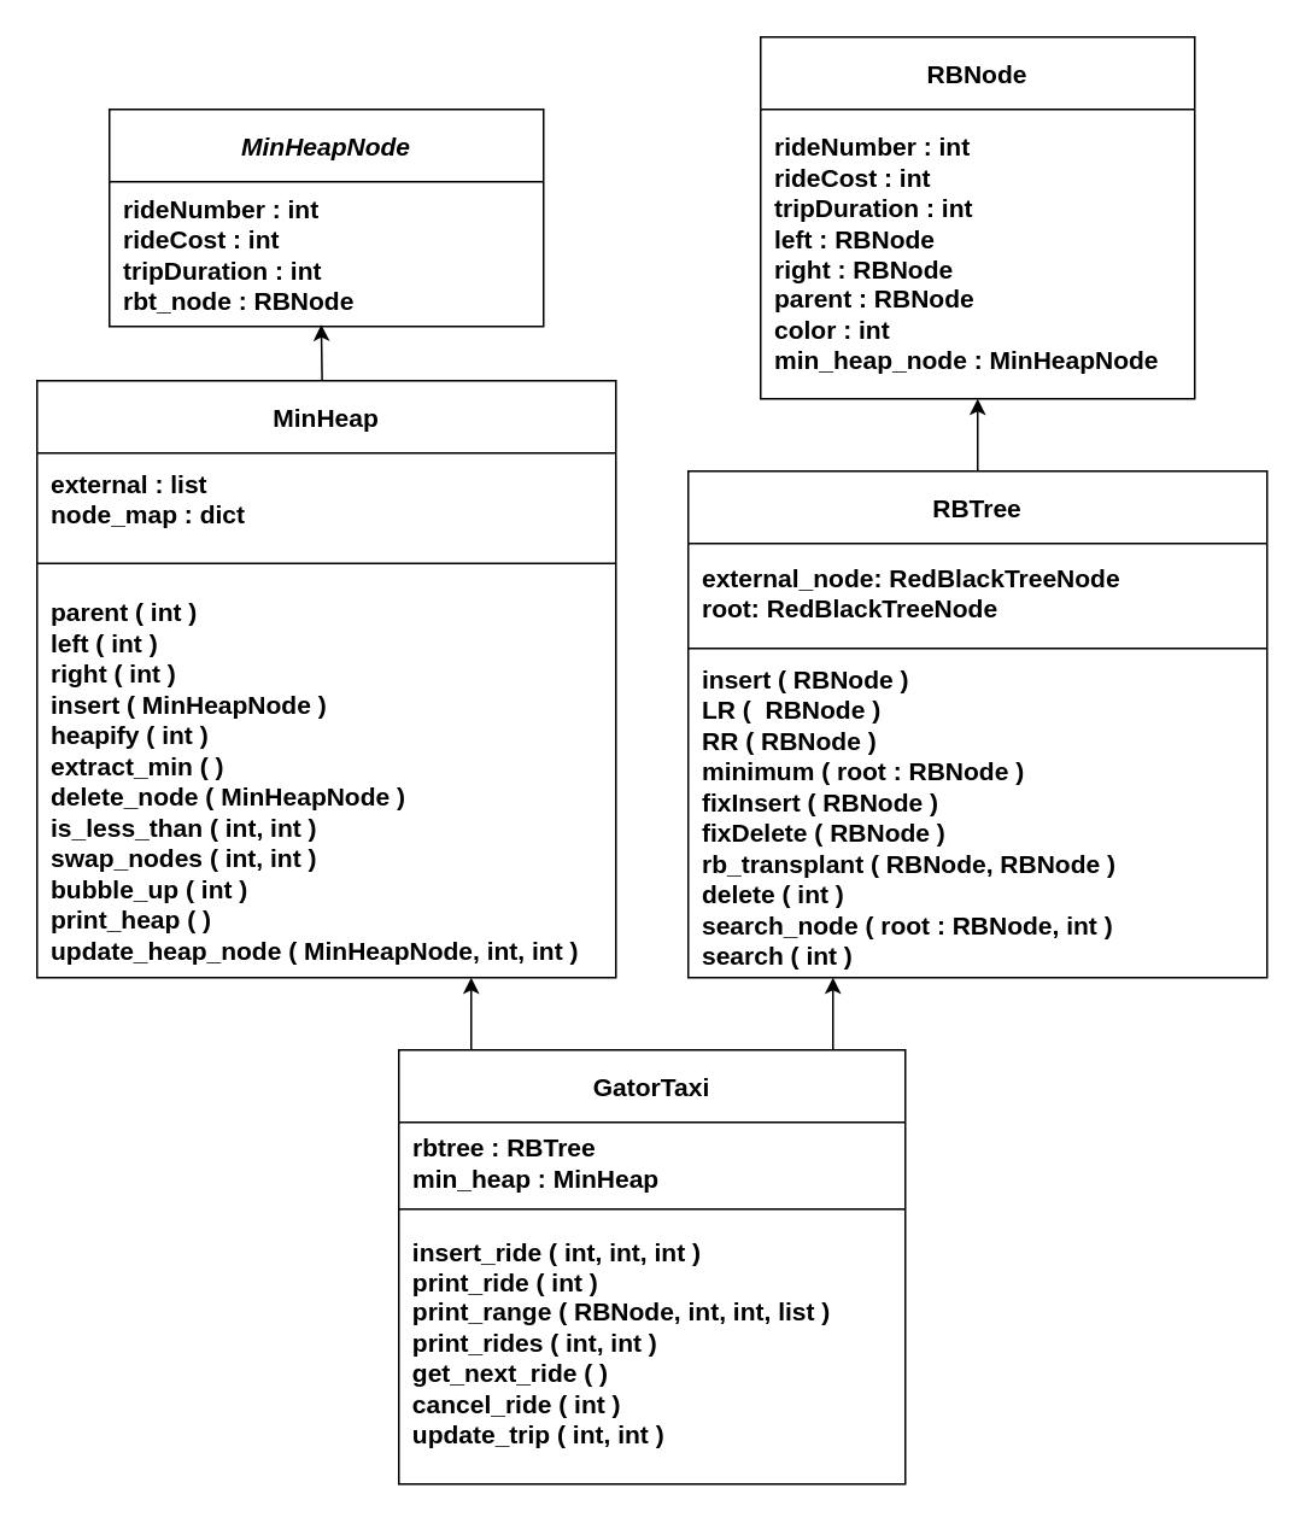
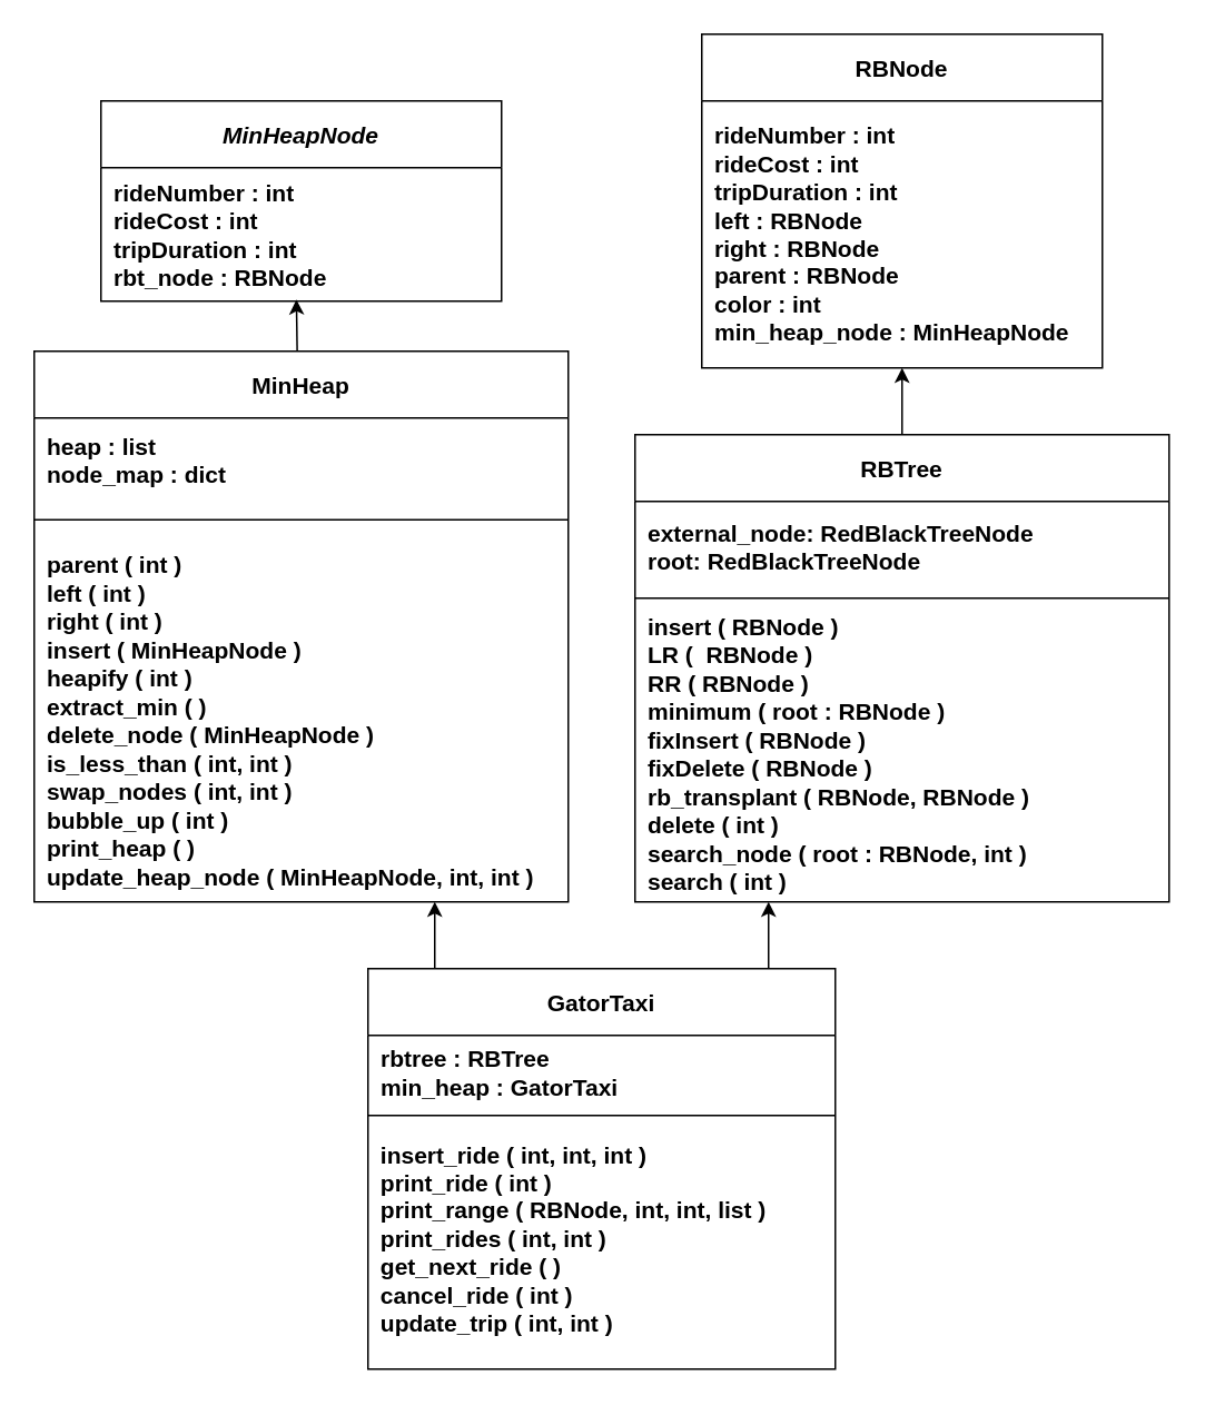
  <mxCell id="0" />
  <mxCell id="1" parent="0" />
  <mxCell id="2" value="MinHeapNode" style="swimlane;fontStyle=3;align=center;verticalAlign=middle;childLayout=stackLayout;horizontal=1;startSize=40;horizontalStack=0;resizeParent=1;resizeLast=0;collapsible=1;marginBottom=0;rounded=0;shadow=0;strokeWidth=1;spacing=4;fontSize=14;labelBorderColor=none;labelBackgroundColor=none;" parent="1" vertex="1"><mxGeometry x="60" y="60" width="240" height="120" as="geometry"><mxRectangle x="230" y="140" width="160" height="26" as="alternateBounds" /></mxGeometry></mxCell>
  <mxCell id="3" value="rideNumber : int &#10;rideCost : int&#10;tripDuration : int&#10;rbt_node : RBNode" style="text;align=left;verticalAlign=middle;spacingLeft=4;spacingRight=4;overflow=hidden;rotatable=0;points=[[0,0.5],[1,0.5]];portConstraint=eastwest;spacing=4;fontSize=14;labelBorderColor=none;fontStyle=1;labelBackgroundColor=none;" parent="2" vertex="1"><mxGeometry y="40" width="240" height="80" as="geometry" /></mxCell>
  <mxCell id="4" value="MinHeap" style="swimlane;fontStyle=1;align=center;verticalAlign=middle;childLayout=stackLayout;horizontal=1;startSize=40;horizontalStack=0;resizeParent=1;resizeLast=0;collapsible=1;marginBottom=0;rounded=0;shadow=0;strokeWidth=1;spacing=4;fontSize=14;labelBorderColor=none;labelBackgroundColor=none;" parent="1" vertex="1"><mxGeometry x="20" y="210" width="320" height="330" as="geometry"><mxRectangle x="130" y="380" width="160" height="26" as="alternateBounds" /></mxGeometry></mxCell>
- <mxCell id="5" value="external : list&#10;node_map : dict" style="text;align=left;verticalAlign=middle;spacingLeft=4;spacingRight=4;overflow=hidden;rotatable=0;points=[[0,0.5],[1,0.5]];portConstraint=eastwest;spacing=4;fontSize=14;labelBorderColor=none;fontStyle=1;labelBackgroundColor=none;" parent="4" vertex="1"><mxGeometry y="40" width="320" height="50" as="geometry" /></mxCell>
+ <mxCell id="5" value="heap : list&#10;node_map : dict" style="text;align=left;verticalAlign=middle;spacingLeft=4;spacingRight=4;overflow=hidden;rotatable=0;points=[[0,0.5],[1,0.5]];portConstraint=eastwest;spacing=4;fontSize=14;labelBorderColor=none;fontStyle=1;labelBackgroundColor=none;" parent="4" vertex="1"><mxGeometry y="40" width="320" height="50" as="geometry" /></mxCell>
  <mxCell id="6" value="" style="line;html=1;strokeWidth=1;align=left;verticalAlign=middle;spacingTop=-1;spacingLeft=3;spacingRight=3;rotatable=0;labelPosition=right;points=[];portConstraint=eastwest;spacing=4;fontSize=14;labelBorderColor=none;fontStyle=1;labelBackgroundColor=none;" parent="4" vertex="1"><mxGeometry y="90" width="320" height="22" as="geometry" /></mxCell>
  <mxCell id="7" value="parent ( int )&#10;left ( int )&#10;right ( int )&#10;insert ( MinHeapNode )&#10;heapify ( int )&#10;extract_min ( )&#10;delete_node ( MinHeapNode )&#10;is_less_than ( int, int )&#10;swap_nodes ( int, int )&#10;bubble_up ( int )&#10;print_heap ( )&#10;update_heap_node ( MinHeapNode, int, int )" style="text;align=left;verticalAlign=middle;spacingLeft=4;spacingRight=4;overflow=hidden;rotatable=0;points=[[0,0.5],[1,0.5]];portConstraint=eastwest;fontStyle=1;spacing=4;fontSize=14;labelBorderColor=none;labelBackgroundColor=none;" parent="4" vertex="1"><mxGeometry y="112" width="320" height="218" as="geometry" /></mxCell>
  <mxCell id="8" value="RBTree" style="swimlane;fontStyle=1;align=center;verticalAlign=middle;childLayout=stackLayout;horizontal=1;startSize=40;horizontalStack=0;resizeParent=1;resizeLast=0;collapsible=1;marginBottom=0;rounded=0;shadow=0;strokeWidth=1;spacing=4;fontSize=14;labelBorderColor=none;labelBackgroundColor=none;" parent="1" vertex="1"><mxGeometry x="380" y="260" width="320" height="280" as="geometry"><mxRectangle x="340" y="380" width="170" height="26" as="alternateBounds" /></mxGeometry></mxCell>
  <mxCell id="9" value="external_node: RedBlackTreeNode&#10;root: RedBlackTreeNode" style="text;align=left;verticalAlign=middle;spacingLeft=4;spacingRight=4;overflow=hidden;rotatable=0;points=[[0,0.5],[1,0.5]];portConstraint=eastwest;spacing=4;fontSize=14;labelBorderColor=none;fontStyle=1;labelBackgroundColor=none;" parent="8" vertex="1"><mxGeometry y="40" width="320" height="54" as="geometry" /></mxCell>
  <mxCell id="10" value="" style="line;html=1;strokeWidth=1;align=left;verticalAlign=middle;spacingTop=-1;spacingLeft=3;spacingRight=3;rotatable=0;labelPosition=right;points=[];portConstraint=eastwest;spacing=4;fontSize=14;labelBorderColor=none;fontStyle=1;labelBackgroundColor=none;" parent="8" vertex="1"><mxGeometry y="94" width="320" height="8" as="geometry" /></mxCell>
  <mxCell id="11" value="insert ( RBNode )&#10;LR (  RBNode )&#10;RR ( RBNode )&#10;minimum ( root : RBNode )&#10;fixInsert ( RBNode )&#10;fixDelete ( RBNode )&#10;rb_transplant ( RBNode, RBNode )&#10;delete ( int )&#10;search_node ( root : RBNode, int )&#10;search ( int )" style="text;align=left;verticalAlign=middle;spacingLeft=4;spacingRight=4;overflow=hidden;rotatable=0;points=[[0,0.5],[1,0.5]];portConstraint=eastwest;fontStyle=1;spacing=4;fontSize=14;labelBorderColor=none;labelBackgroundColor=none;" parent="8" vertex="1"><mxGeometry y="102" width="320" height="178" as="geometry" /></mxCell>
  <mxCell id="12" value="RBNode" style="swimlane;fontStyle=1;align=center;verticalAlign=middle;childLayout=stackLayout;horizontal=1;startSize=40;horizontalStack=0;resizeParent=1;resizeLast=0;collapsible=1;marginBottom=0;rounded=0;shadow=0;strokeWidth=1;spacing=4;fontSize=14;labelBorderColor=none;labelBackgroundColor=none;" parent="1" vertex="1"><mxGeometry x="420" y="20" width="240" height="200" as="geometry"><mxRectangle x="550" y="140" width="160" height="26" as="alternateBounds" /></mxGeometry></mxCell>
  <mxCell id="13" value="rideNumber : int&lt;br&gt;rideCost : int&lt;br&gt;tripDuration : int&lt;br&gt;left : RBNode&lt;br&gt;right : RBNode&lt;br&gt;parent : RBNode&lt;br&gt;color : int&lt;br&gt;min_heap_node : MinHeapNode" style="text;align=left;verticalAlign=middle;spacingLeft=4;spacingRight=4;overflow=hidden;rotatable=0;points=[[0,0.5],[1,0.5]];portConstraint=eastwest;rounded=0;shadow=0;html=1;spacingTop=1;spacingBottom=2;spacing=4;whiteSpace=wrap;fontSize=14;labelBorderColor=none;fontStyle=1;labelBackgroundColor=none;" parent="12" vertex="1"><mxGeometry y="40" width="240" height="160" as="geometry" /></mxCell>
  <mxCell id="14" value="GatorTaxi" style="swimlane;fontStyle=1;align=center;verticalAlign=middle;childLayout=stackLayout;horizontal=1;startSize=40;horizontalStack=0;resizeParent=1;resizeLast=0;collapsible=1;marginBottom=0;rounded=0;shadow=0;strokeWidth=1;spacing=4;fontSize=14;labelBorderColor=none;labelBackgroundColor=none;" parent="1" vertex="1"><mxGeometry x="220" y="580" width="280" height="240" as="geometry"><mxRectangle x="130" y="380" width="160" height="26" as="alternateBounds" /></mxGeometry></mxCell>
- <mxCell id="15" value="rbtree : RBTree&#10;min_heap : MinHeap" style="text;align=left;verticalAlign=middle;spacingLeft=4;spacingRight=4;overflow=hidden;rotatable=0;points=[[0,0.5],[1,0.5]];portConstraint=eastwest;spacing=4;fontSize=14;labelBorderColor=none;fontStyle=1;labelBackgroundColor=none;" parent="14" vertex="1"><mxGeometry y="40" width="280" height="44" as="geometry" /></mxCell>
+ <mxCell id="15" value="rbtree : RBTree&#10;min_heap : GatorTaxi" style="text;align=left;verticalAlign=middle;spacingLeft=4;spacingRight=4;overflow=hidden;rotatable=0;points=[[0,0.5],[1,0.5]];portConstraint=eastwest;spacing=4;fontSize=14;labelBorderColor=none;fontStyle=1;labelBackgroundColor=none;" parent="14" vertex="1"><mxGeometry y="40" width="280" height="44" as="geometry" /></mxCell>
  <mxCell id="16" value="" style="line;html=1;strokeWidth=1;align=left;verticalAlign=middle;spacingTop=-1;spacingLeft=3;spacingRight=3;rotatable=0;labelPosition=right;points=[];portConstraint=eastwest;spacing=4;fontSize=14;labelBorderColor=none;fontStyle=1;labelBackgroundColor=none;" parent="14" vertex="1"><mxGeometry y="84" width="280" height="8" as="geometry" /></mxCell>
  <mxCell id="17" value="&lt;span style=&quot;background-color: initial;&quot;&gt;&amp;nbsp;insert_ride ( int, int, int )&lt;/span&gt;&lt;br&gt;&lt;div&gt;&amp;nbsp;print_ride ( int )&lt;/div&gt;&lt;div&gt;&amp;nbsp;print_range ( RBNode, int, int, list )&lt;/div&gt;&lt;div&gt;&amp;nbsp;print_rides ( int, int )&lt;/div&gt;&lt;div&gt;&amp;nbsp;get_next_ride ( )&lt;/div&gt;&lt;div&gt;&amp;nbsp;cancel_ride ( int )&lt;/div&gt;&lt;div&gt;&amp;nbsp;update_trip ( int, int )&lt;/div&gt;&lt;div&gt;&lt;/div&gt;" style="text;html=1;align=left;verticalAlign=middle;resizable=0;points=[];autosize=1;strokeColor=none;fillColor=none;fontSize=14;fontColor=default;spacing=4;labelBorderColor=none;fontStyle=1;labelBackgroundColor=none;" parent="14" vertex="1"><mxGeometry y="92" width="280" height="140" as="geometry" /></mxCell>
  <mxCell id="18" style="rounded=0;orthogonalLoop=1;jettySize=auto;html=1;spacing=4;fontSize=14;labelBorderColor=none;fontStyle=1;labelBackgroundColor=none;verticalAlign=middle;entryX=0.488;entryY=0.988;entryDx=0;entryDy=0;entryPerimeter=0;" parent="1" source="4" target="3" edge="1"><mxGeometry relative="1" as="geometry"><mxPoint x="340" y="300" as="sourcePoint" /><mxPoint x="420" y="300" as="targetPoint" /></mxGeometry></mxCell>
  <mxCell id="19" style="rounded=0;orthogonalLoop=1;jettySize=auto;html=1;spacing=4;fontSize=14;labelBorderColor=none;fontStyle=1;labelBackgroundColor=none;verticalAlign=middle;exitX=0.5;exitY=0;exitDx=0;exitDy=0;" edge="1" parent="1" source="8"><mxGeometry relative="1" as="geometry"><mxPoint x="188" y="220" as="sourcePoint" /><mxPoint x="540" y="220" as="targetPoint" /></mxGeometry></mxCell>
  <mxCell id="20" style="rounded=0;orthogonalLoop=1;jettySize=auto;html=1;spacing=4;fontSize=14;labelBorderColor=none;fontStyle=1;labelBackgroundColor=none;verticalAlign=middle;" edge="1" parent="1"><mxGeometry relative="1" as="geometry"><mxPoint x="260" y="580" as="sourcePoint" /><mxPoint x="260" y="540" as="targetPoint" /></mxGeometry></mxCell>
  <mxCell id="21" style="rounded=0;orthogonalLoop=1;jettySize=auto;html=1;spacing=4;fontSize=14;labelBorderColor=none;fontStyle=1;labelBackgroundColor=none;verticalAlign=middle;" edge="1" parent="1"><mxGeometry relative="1" as="geometry"><mxPoint x="460" y="580" as="sourcePoint" /><mxPoint x="460" y="540" as="targetPoint" /></mxGeometry></mxCell>
